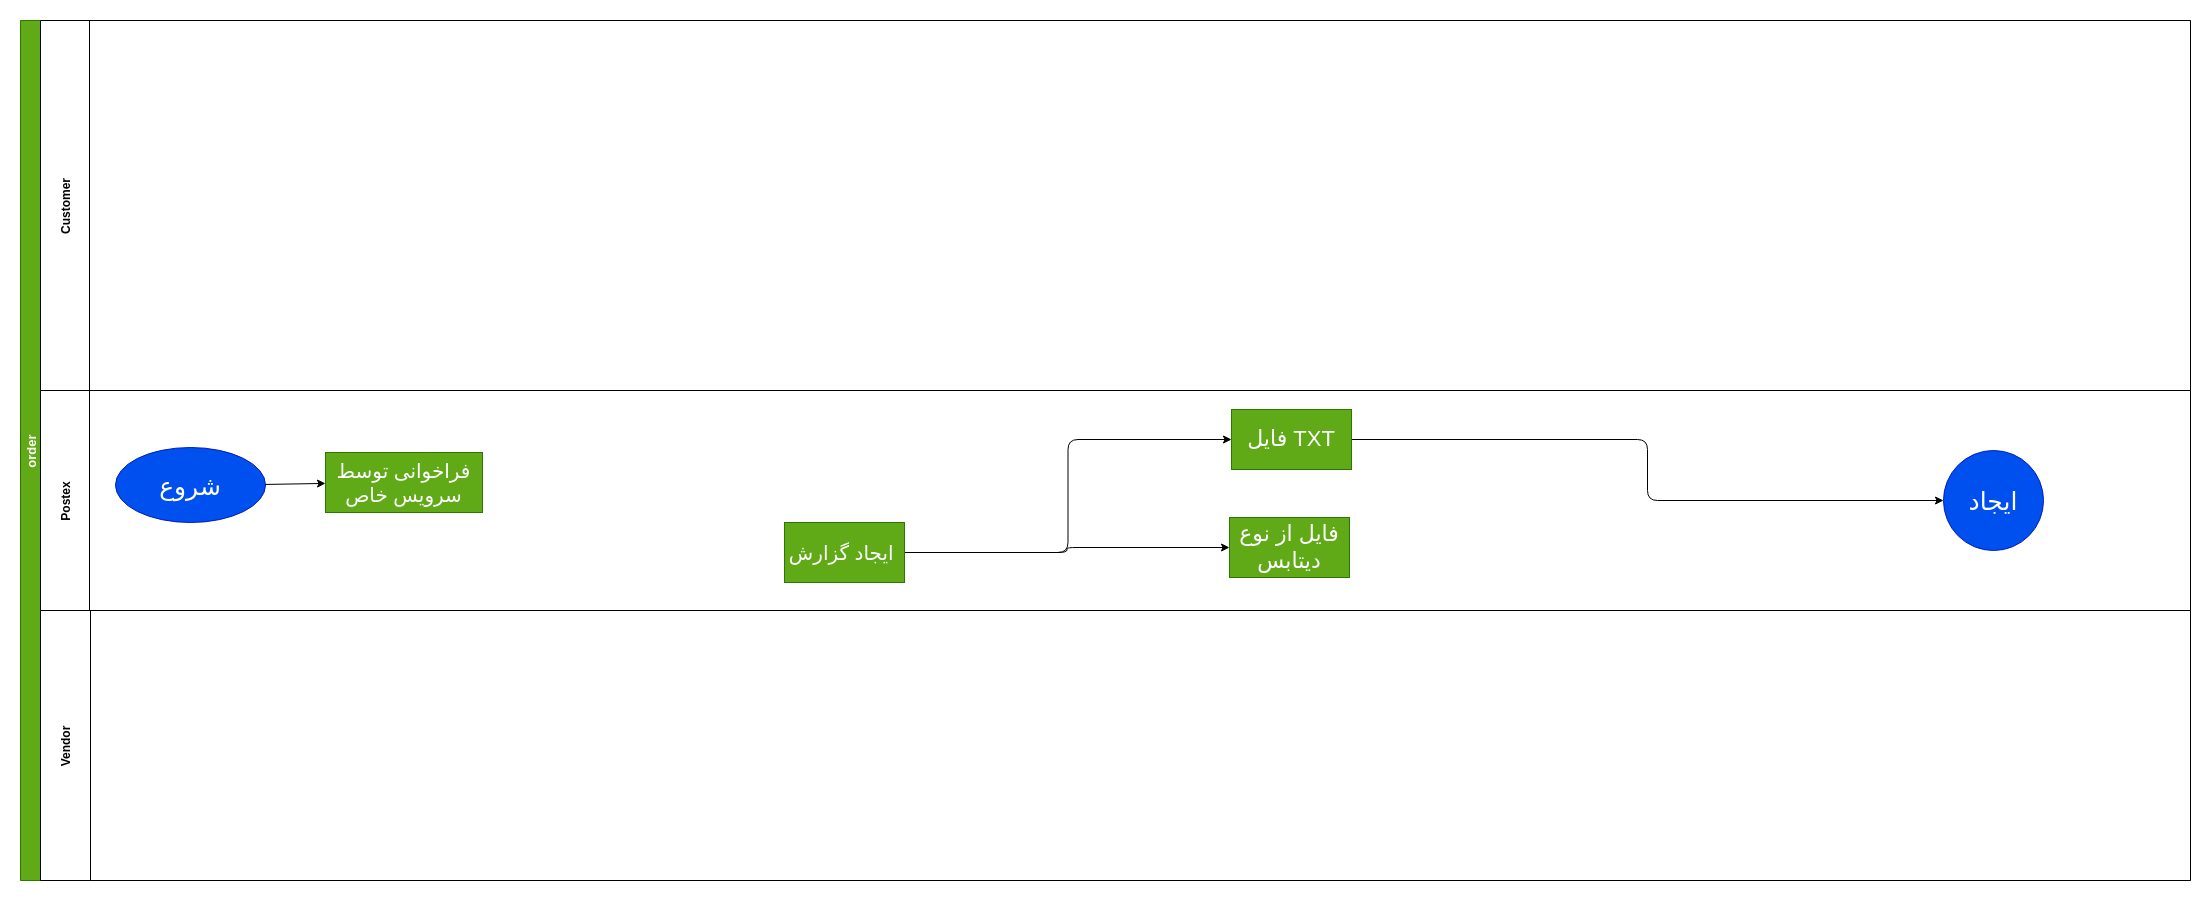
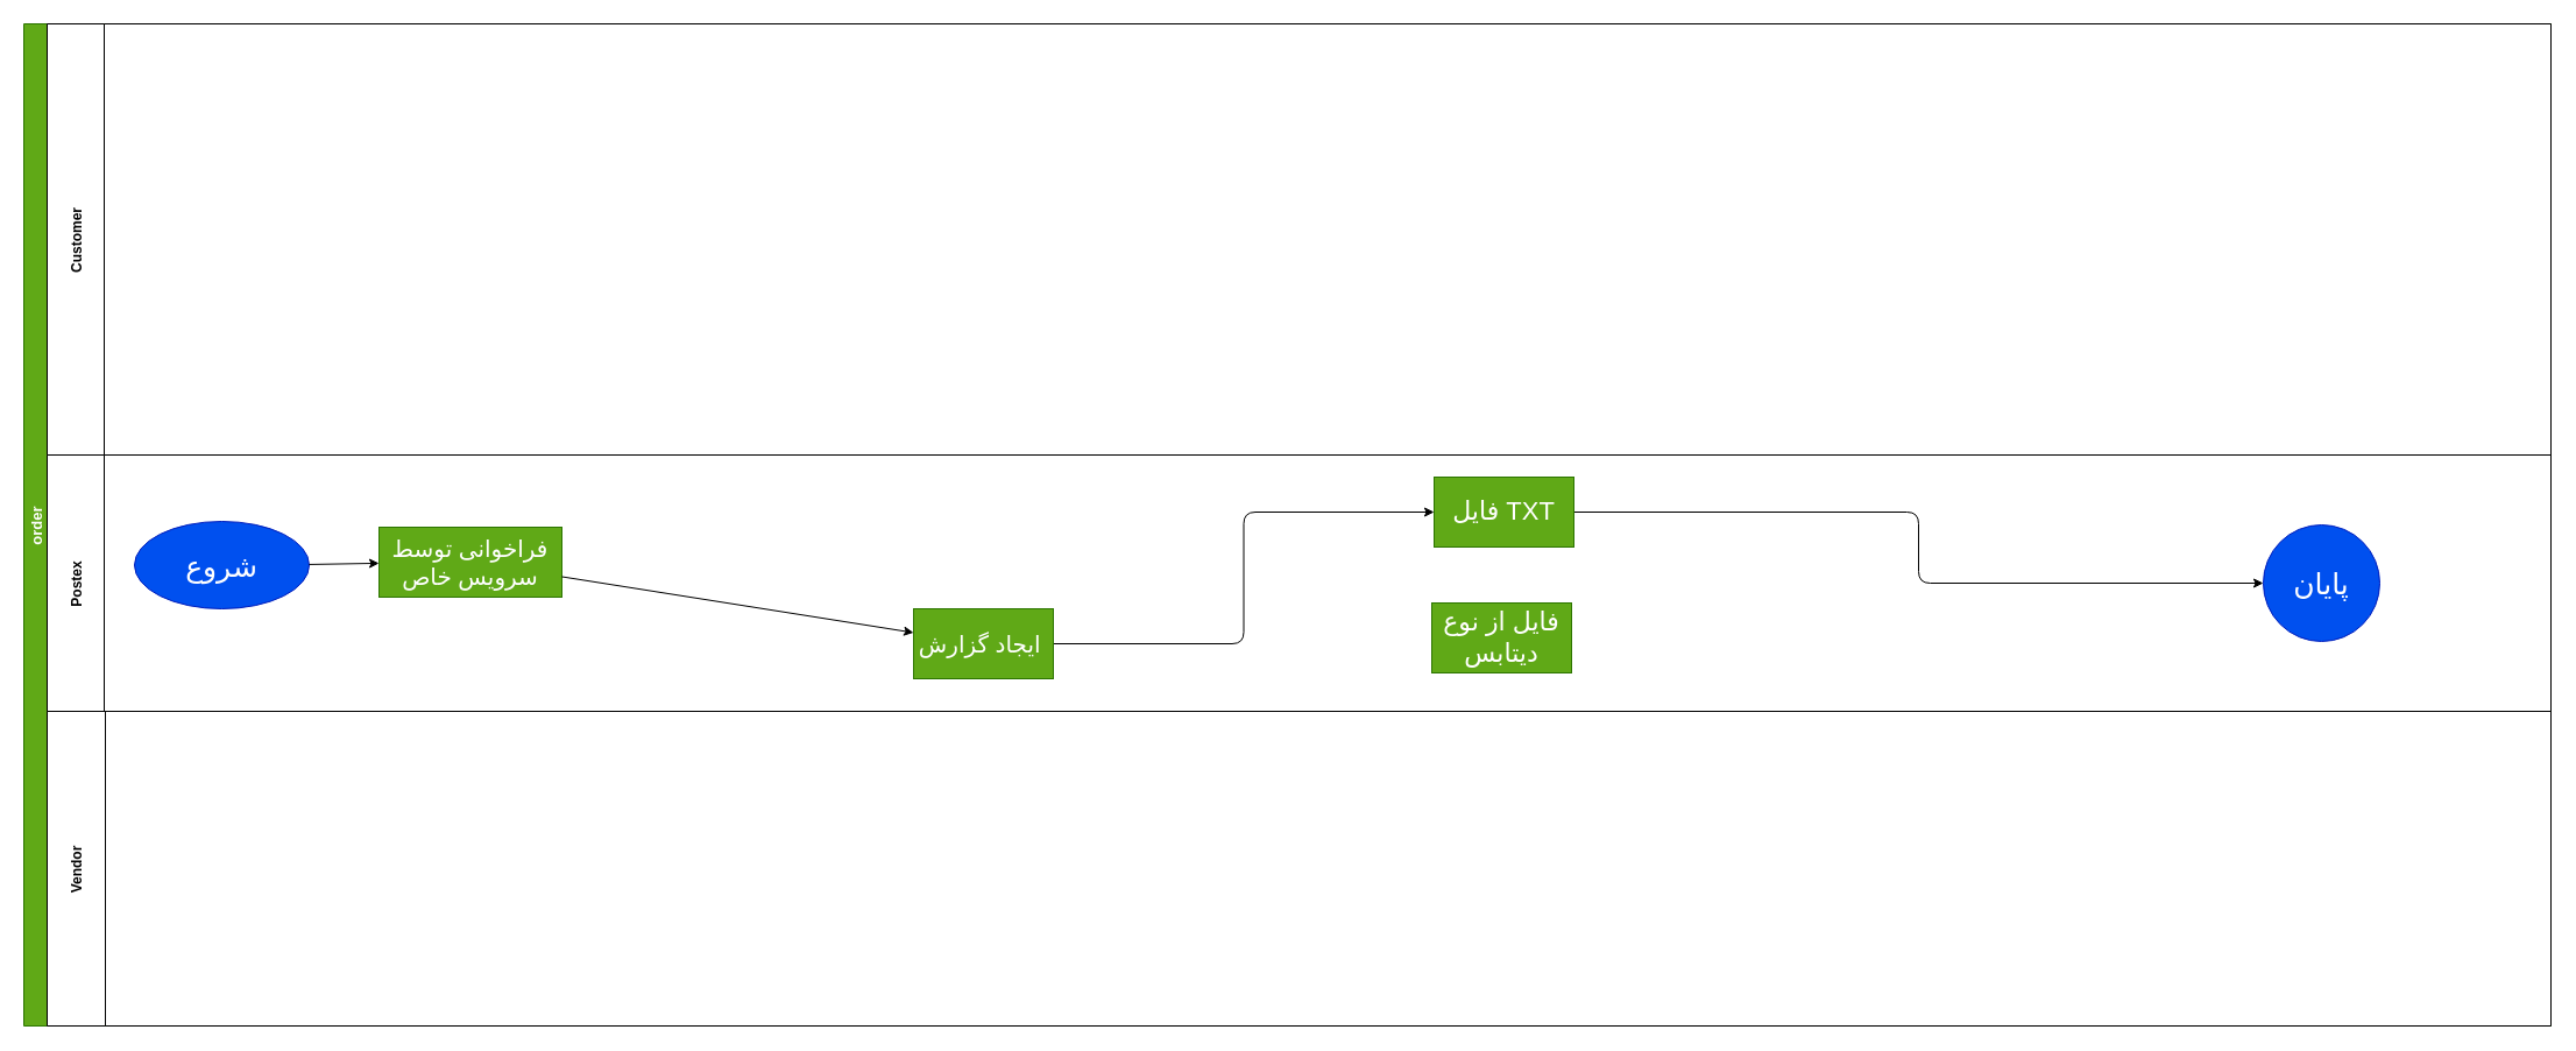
  <mxCell id="0" />
  <mxCell id="1" parent="0" />
  <mxCell id="2" value="order" style="swimlane;childLayout=stackLayout;resizeParent=1;resizeParentMax=0;horizontal=0;startSize=20;horizontalStack=0;fillColor=#60a917;strokeColor=#2D7600;fontColor=#ffffff;fontSize=13;" parent="1" vertex="1"><mxGeometry x="20" y="20" width="2170" height="860" as="geometry" /></mxCell>
  <mxCell id="3" value="Customer" style="swimlane;startSize=49;horizontal=0;fillColor=default;" parent="2" vertex="1"><mxGeometry x="20" width="2150" height="370" as="geometry" /></mxCell>
  <mxCell id="4" value="Postex" style="swimlane;startSize=49;horizontal=0;" parent="2" vertex="1"><mxGeometry x="20" y="370" width="2150" height="220" as="geometry" /></mxCell>
  <mxCell id="5" style="edgeStyle=orthogonalEdgeStyle;html=1;exitX=1;exitY=0.5;exitDx=0;exitDy=0;entryX=0;entryY=0.5;entryDx=0;entryDy=0;fontSize=22;" edge="1" parent="4" source="7" target="13"><mxGeometry relative="1" as="geometry" /></mxCell>
- <mxCell id="6" style="edgeStyle=orthogonalEdgeStyle;html=1;exitX=1;exitY=0.5;exitDx=0;exitDy=0;entryX=0;entryY=0.5;entryDx=0;entryDy=0;fontSize=22;" edge="1" parent="4" source="7" target="14"><mxGeometry relative="1" as="geometry" /></mxCell>
  <mxCell id="7" value="&lt;font style=&quot;font-size: 20px&quot;&gt;ایجاد گزارش&amp;nbsp;&lt;/font&gt;" style="whiteSpace=wrap;html=1;fillColor=#60a917;strokeColor=#2D7600;fontColor=#ffffff;" parent="4" vertex="1"><mxGeometry x="744" y="132" width="120" height="60" as="geometry" /></mxCell>
  <mxCell id="8" value="&lt;font style=&quot;font-size: 25px&quot;&gt;شروع&lt;/font&gt;" style="ellipse;whiteSpace=wrap;html=1;aspect=fixed;fillColor=#0050ef;strokeColor=#001DBC;fontColor=#ffffff;" parent="4" vertex="1"><mxGeometry x="75" y="57" width="150" height="75" as="geometry" /></mxCell>
  <mxCell id="9" value="&lt;font style=&quot;font-size: 20px&quot;&gt;فراخوانی توسط سرویس خاص&lt;/font&gt;" style="whiteSpace=wrap;html=1;fillColor=#60a917;strokeColor=#2D7600;fontColor=#ffffff;" parent="4" vertex="1"><mxGeometry x="285" y="62" width="157" height="60" as="geometry" /></mxCell>
  <mxCell id="10" value="" style="edgeStyle=none;html=1;" parent="4" source="8" target="9" edge="1"><mxGeometry relative="1" as="geometry" /></mxCell>
+ <mxCell id="11" value="" style="edgeStyle=none;html=1;fontSize=30;" parent="4" source="9" target="7" edge="1"><mxGeometry relative="1" as="geometry"><mxPoint x="508" y="107.0" as="targetPoint" /></mxGeometry></mxCell>
  <mxCell id="12" style="edgeStyle=orthogonalEdgeStyle;html=1;exitX=1;exitY=0.5;exitDx=0;exitDy=0;fontSize=22;" edge="1" parent="4" source="13" target="15"><mxGeometry relative="1" as="geometry" /></mxCell>
  <mxCell id="13" value="&lt;font style=&quot;font-size: 22px&quot;&gt;فایل TXT&lt;/font&gt;" style="whiteSpace=wrap;html=1;fillColor=#60a917;strokeColor=#2D7600;fontColor=#ffffff;" vertex="1" parent="4"><mxGeometry x="1191" y="19" width="120" height="60" as="geometry" /></mxCell>
  <mxCell id="14" value="&lt;span style=&quot;font-size: 22px&quot;&gt;فایل از نوع دیتابس&lt;/span&gt;" style="whiteSpace=wrap;html=1;fillColor=#60a917;strokeColor=#2D7600;fontColor=#ffffff;" vertex="1" parent="4"><mxGeometry x="1189" y="127" width="120" height="60" as="geometry" /></mxCell>
- <mxCell id="15" value="&lt;font style=&quot;font-size: 25px&quot;&gt;ایجاد&lt;/font&gt;" style="ellipse;whiteSpace=wrap;html=1;aspect=fixed;fillColor=#0050ef;strokeColor=#001DBC;fontColor=#ffffff;" parent="4" vertex="1"><mxGeometry x="1903" y="60" width="100" height="100" as="geometry" /></mxCell>
+ <mxCell id="15" value="&lt;font style=&quot;font-size: 25px&quot;&gt;پایان&lt;/font&gt;" style="ellipse;whiteSpace=wrap;html=1;aspect=fixed;fillColor=#0050ef;strokeColor=#001DBC;fontColor=#ffffff;" parent="4" vertex="1"><mxGeometry x="1903" y="60" width="100" height="100" as="geometry" /></mxCell>
  <mxCell id="16" value="Vendor" style="swimlane;startSize=50;horizontal=0;" parent="2" vertex="1"><mxGeometry x="20" y="590" width="2150" height="270" as="geometry" /></mxCell>
